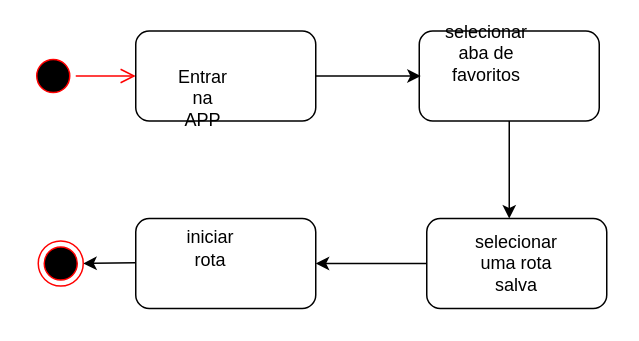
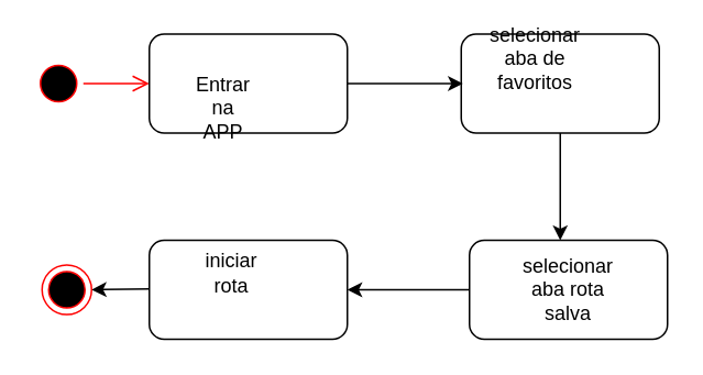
  <mxCell id="0" />
  <mxCell id="1" parent="0" />
  <mxCell id="2" value="" style="ellipse;html=1;shape=startState;fillColor=#000000;strokeColor=#ff0000;" vertex="1" parent="1"><mxGeometry x="20" y="35" width="30" height="30" as="geometry" /></mxCell>
  <mxCell id="3" value="" style="edgeStyle=orthogonalEdgeStyle;html=1;verticalAlign=bottom;endArrow=open;endSize=8;strokeColor=#ff0000;" edge="1" source="2" parent="1"><mxGeometry relative="1" as="geometry"><mxPoint x="90" y="50" as="targetPoint" /></mxGeometry></mxCell>
  <mxCell id="4" value="" style="rounded=1;whiteSpace=wrap;html=1;" vertex="1" parent="1"><mxGeometry x="90" y="20" width="120" height="60" as="geometry" /></mxCell>
  <mxCell id="5" value="Entrar na APP" style="text;html=1;strokeColor=none;fillColor=none;align=center;verticalAlign=middle;whiteSpace=wrap;rounded=0;" vertex="1" parent="1"><mxGeometry x="115" y="55" width="40" height="20" as="geometry" /></mxCell>
  <mxCell id="6" value="" style="rounded=1;whiteSpace=wrap;html=1;" vertex="1" parent="1"><mxGeometry x="279" y="20" width="120" height="60" as="geometry" /></mxCell>
  <mxCell id="7" value="" style="endArrow=classic;html=1;exitX=1;exitY=0.5;exitDx=0;exitDy=0;" edge="1" parent="1" source="4"><mxGeometry width="50" height="50" relative="1" as="geometry"><mxPoint x="320" y="255" as="sourcePoint" /><mxPoint x="280" y="50" as="targetPoint" /><Array as="points" /></mxGeometry></mxCell>
  <mxCell id="8" value="selecionar aba de favoritos" style="text;html=1;strokeColor=none;fillColor=none;align=center;verticalAlign=middle;whiteSpace=wrap;rounded=0;" vertex="1" parent="1"><mxGeometry x="304" y="25" width="40" height="20" as="geometry" /></mxCell>
  <mxCell id="9" value="" style="rounded=1;whiteSpace=wrap;html=1;" vertex="1" parent="1"><mxGeometry x="284" y="145" width="120" height="60" as="geometry" /></mxCell>
- <mxCell id="10" value="selecionar uma rota salva" style="text;html=1;strokeColor=none;fillColor=none;align=center;verticalAlign=middle;whiteSpace=wrap;rounded=0;" vertex="1" parent="1"><mxGeometry x="324" y="165" width="40" height="20" as="geometry" /></mxCell>
+ <mxCell id="10" value="selecionar aba rota salva" style="text;html=1;strokeColor=none;fillColor=none;align=center;verticalAlign=middle;whiteSpace=wrap;rounded=0;" vertex="1" parent="1"><mxGeometry x="324" y="165" width="40" height="20" as="geometry" /></mxCell>
  <mxCell id="11" value="" style="rounded=1;whiteSpace=wrap;html=1;" vertex="1" parent="1"><mxGeometry x="90" y="145" width="120" height="60" as="geometry" /></mxCell>
  <mxCell id="12" value="iniciar rota" style="text;html=1;strokeColor=none;fillColor=none;align=center;verticalAlign=middle;whiteSpace=wrap;rounded=0;" vertex="1" parent="1"><mxGeometry x="120" y="155" width="40" height="20" as="geometry" /></mxCell>
  <mxCell id="13" value="" style="endArrow=classic;html=1;exitX=0.5;exitY=1;exitDx=0;exitDy=0;" edge="1" parent="1" source="6"><mxGeometry width="50" height="50" relative="1" as="geometry"><mxPoint x="320" y="205" as="sourcePoint" /><mxPoint x="339" y="145" as="targetPoint" /></mxGeometry></mxCell>
  <mxCell id="14" value="" style="endArrow=classic;html=1;entryX=1;entryY=0.5;entryDx=0;entryDy=0;exitX=0;exitY=0.5;exitDx=0;exitDy=0;" edge="1" parent="1" source="9" target="11"><mxGeometry width="50" height="50" relative="1" as="geometry"><mxPoint x="320" y="205" as="sourcePoint" /><mxPoint x="370" y="155" as="targetPoint" /></mxGeometry></mxCell>
  <mxCell id="15" value="" style="endArrow=classic;html=1;exitX=0;exitY=0.5;exitDx=0;exitDy=0;" edge="1" parent="1" target="16"><mxGeometry width="50" height="50" relative="1" as="geometry"><mxPoint x="90" y="174.5" as="sourcePoint" /><mxPoint x="40" y="175" as="targetPoint" /></mxGeometry></mxCell>
  <mxCell id="16" value="" style="ellipse;html=1;shape=endState;fillColor=#000000;strokeColor=#ff0000;" vertex="1" parent="1"><mxGeometry x="25" y="160" width="30" height="30" as="geometry" /></mxCell>
